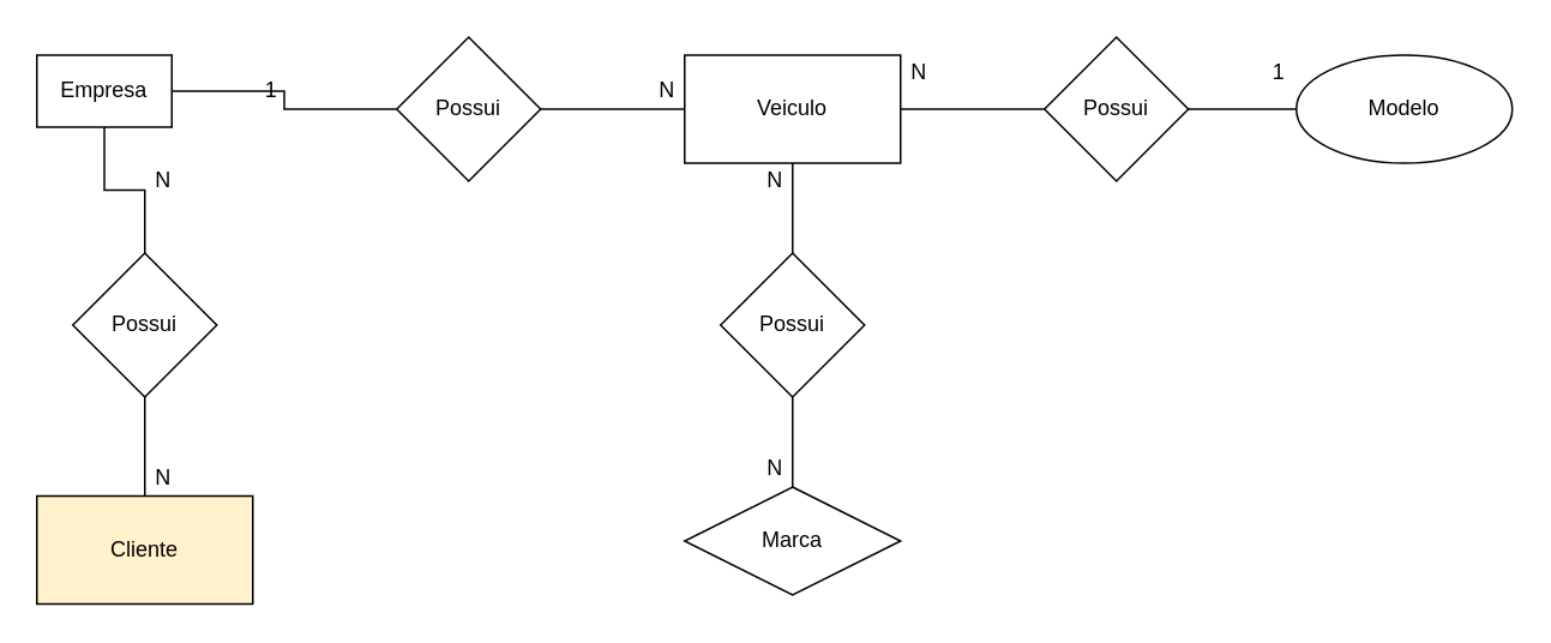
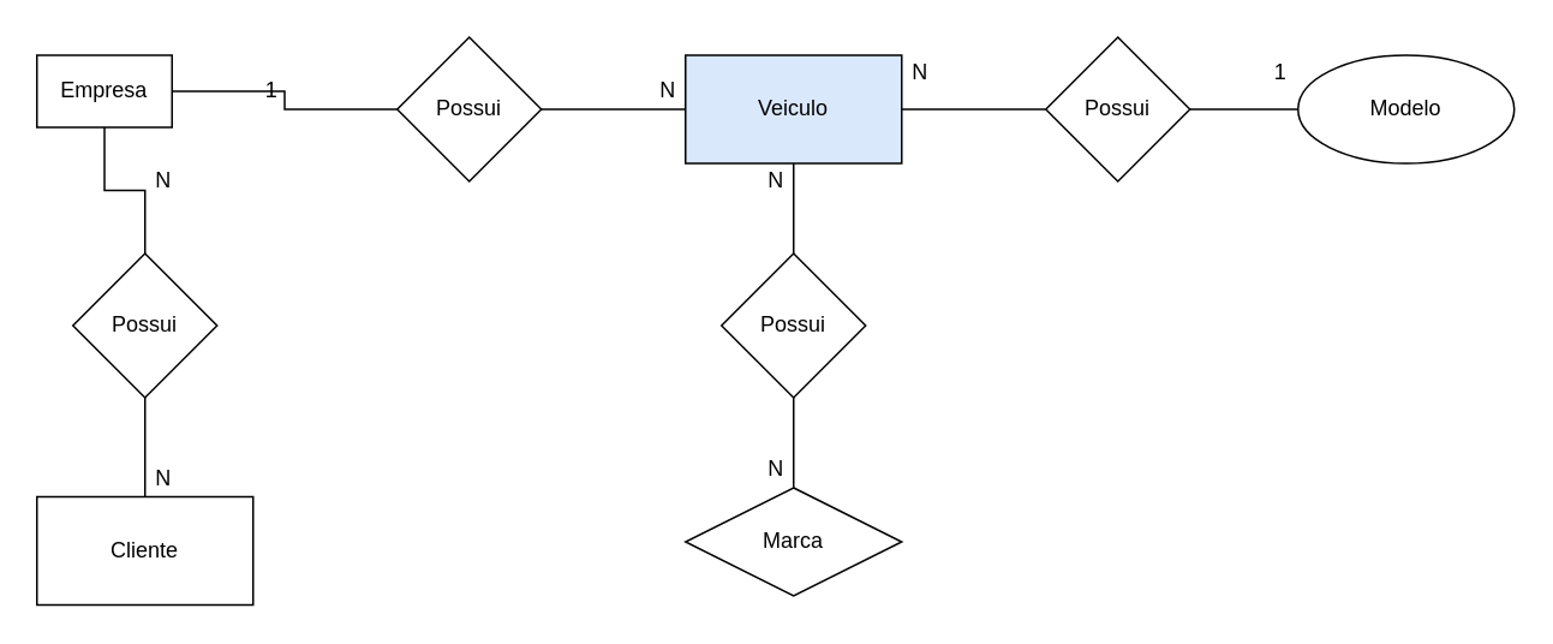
  <mxCell id="0" />
  <mxCell id="1" parent="0" />
  <mxCell id="2" value="" style="edgeStyle=orthogonalEdgeStyle;rounded=0;orthogonalLoop=1;jettySize=auto;html=1;endArrow=none;endFill=0;" parent="1" source="4" target="6" edge="1"><mxGeometry relative="1" as="geometry" /></mxCell>
  <mxCell id="3" value="" style="edgeStyle=orthogonalEdgeStyle;rounded=0;orthogonalLoop=1;jettySize=auto;html=1;endArrow=none;endFill=0;" parent="1" source="4" target="23" edge="1"><mxGeometry relative="1" as="geometry" /></mxCell>
  <mxCell id="4" value="Empresa" style="rounded=0;whiteSpace=wrap;html=1;" parent="1" vertex="1"><mxGeometry x="20" y="30" width="75" height="40" as="geometry" /></mxCell>
  <mxCell id="5" value="" style="edgeStyle=orthogonalEdgeStyle;rounded=0;orthogonalLoop=1;jettySize=auto;html=1;endArrow=none;endFill=0;" parent="1" source="6" target="7" edge="1"><mxGeometry relative="1" as="geometry" /></mxCell>
  <mxCell id="6" value="Possui" style="rhombus;whiteSpace=wrap;html=1;" parent="1" vertex="1"><mxGeometry x="220" y="20" width="80" height="80" as="geometry" /></mxCell>
- <mxCell id="7" value="Veiculo" style="rounded=0;whiteSpace=wrap;html=1;" parent="1" vertex="1"><mxGeometry x="380" y="30" width="120" height="60" as="geometry" /></mxCell>
+ <mxCell id="7" value="Veiculo" style="rounded=0;whiteSpace=wrap;html=1;fillColor=#dae8fc;" parent="1" vertex="1"><mxGeometry x="380" y="30" width="120" height="60" as="geometry" /></mxCell>
  <mxCell id="8" value="N" style="text;html=1;align=center;verticalAlign=middle;resizable=0;points=[];autosize=1;" parent="1" vertex="1"><mxGeometry x="360" y="40" width="20" height="20" as="geometry" /></mxCell>
  <mxCell id="9" value="Marca" style="rhombus;whiteSpace=wrap;html=1;" parent="1" vertex="1"><mxGeometry x="380" y="270" width="120" height="60" as="geometry" /></mxCell>
  <mxCell id="10" value="" style="edgeStyle=orthogonalEdgeStyle;rounded=0;orthogonalLoop=1;jettySize=auto;html=1;endArrow=none;endFill=0;" parent="1" source="12" target="7" edge="1"><mxGeometry relative="1" as="geometry" /></mxCell>
  <mxCell id="11" value="" style="edgeStyle=orthogonalEdgeStyle;rounded=0;orthogonalLoop=1;jettySize=auto;html=1;endArrow=none;endFill=0;" parent="1" source="12" target="9" edge="1"><mxGeometry relative="1" as="geometry" /></mxCell>
  <mxCell id="12" value="Possui" style="rhombus;whiteSpace=wrap;html=1;" parent="1" vertex="1"><mxGeometry x="400" y="140" width="80" height="80" as="geometry" /></mxCell>
  <mxCell id="13" value="1" style="text;html=1;align=center;verticalAlign=middle;resizable=0;points=[];autosize=1;" parent="1" vertex="1"><mxGeometry x="140" y="40" width="20" height="20" as="geometry" /></mxCell>
  <mxCell id="14" value="N" style="text;html=1;align=center;verticalAlign=middle;resizable=0;points=[];autosize=1;" parent="1" vertex="1"><mxGeometry x="420" y="250" width="20" height="20" as="geometry" /></mxCell>
  <mxCell id="15" value="N" style="text;html=1;align=center;verticalAlign=middle;resizable=0;points=[];autosize=1;" parent="1" vertex="1"><mxGeometry x="420" y="90" width="20" height="20" as="geometry" /></mxCell>
  <mxCell id="16" value="N" style="text;html=1;align=center;verticalAlign=middle;resizable=0;points=[];autosize=1;" parent="1" vertex="1"><mxGeometry x="500" y="30" width="20" height="20" as="geometry" /></mxCell>
  <mxCell id="17" value="" style="edgeStyle=orthogonalEdgeStyle;rounded=0;orthogonalLoop=1;jettySize=auto;html=1;endArrow=none;endFill=0;entryX=1;entryY=0.5;entryDx=0;entryDy=0;" parent="1" source="19" target="7" edge="1"><mxGeometry relative="1" as="geometry" /></mxCell>
  <mxCell id="18" value="" style="edgeStyle=orthogonalEdgeStyle;rounded=0;orthogonalLoop=1;jettySize=auto;html=1;endArrow=none;endFill=0;" parent="1" source="19" target="20" edge="1"><mxGeometry relative="1" as="geometry" /></mxCell>
  <mxCell id="19" value="Possui" style="rhombus;whiteSpace=wrap;html=1;" parent="1" vertex="1"><mxGeometry x="580" y="20" width="80" height="80" as="geometry" /></mxCell>
  <mxCell id="20" value="Modelo" style="ellipse;whiteSpace=wrap;html=1;" parent="1" vertex="1"><mxGeometry x="720" y="30" width="120" height="60" as="geometry" /></mxCell>
  <mxCell id="21" value="1" style="text;html=1;align=center;verticalAlign=middle;resizable=0;points=[];autosize=1;" parent="1" vertex="1"><mxGeometry x="700" y="30" width="20" height="20" as="geometry" /></mxCell>
  <mxCell id="22" value="" style="edgeStyle=orthogonalEdgeStyle;rounded=0;orthogonalLoop=1;jettySize=auto;html=1;endArrow=none;endFill=0;" parent="1" source="23" target="24" edge="1"><mxGeometry relative="1" as="geometry" /></mxCell>
  <mxCell id="23" value="Possui" style="rhombus;whiteSpace=wrap;html=1;rounded=0;" parent="1" vertex="1"><mxGeometry x="40" y="140" width="80" height="80" as="geometry" /></mxCell>
- <mxCell id="24" value="Cliente" style="whiteSpace=wrap;html=1;rounded=0;fillColor=#fff2cc;" parent="1" vertex="1"><mxGeometry x="20" y="275" width="120" height="60" as="geometry" /></mxCell>
+ <mxCell id="24" value="Cliente" style="whiteSpace=wrap;html=1;rounded=0;" parent="1" vertex="1"><mxGeometry x="20" y="275" width="120" height="60" as="geometry" /></mxCell>
  <mxCell id="25" value="N" style="text;html=1;align=center;verticalAlign=middle;resizable=0;points=[];autosize=1;" parent="1" vertex="1"><mxGeometry x="80" y="90" width="20" height="20" as="geometry" /></mxCell>
  <mxCell id="26" value="N" style="text;html=1;align=center;verticalAlign=middle;resizable=0;points=[];autosize=1;" parent="1" vertex="1"><mxGeometry x="80" y="255" width="20" height="20" as="geometry" /></mxCell>
